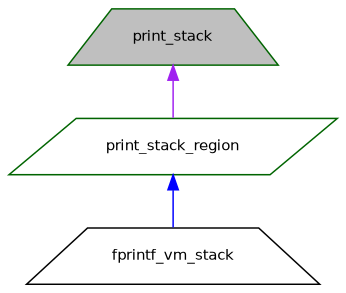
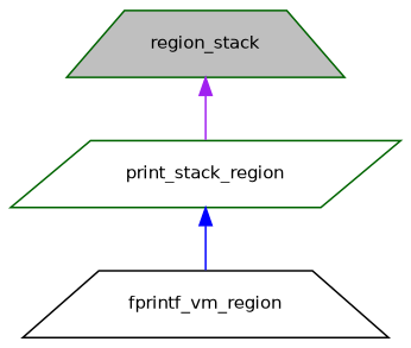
  digraph {
    rankdir=TB
    node [color=darkgreen fillcolor=white fontname=Helvetica fontsize=10 shape=trapezium style=filled]
    edge [dir=back fontname=Helvetica fontsize=10 labelfontname=Helvetica labelfontsize=10 style=solid]
-   n1 [fillcolor=grey75 fontcolor=black height=0.2 label=print_stack width=0.4]
+   n1 [fillcolor=grey75 fontcolor=black height=0.2 label=region_stack width=0.4]
    n2 [height=0.2 label=print_stack_region shape=parallelogram width=0.4]
-   n3 [color=black height=0.2 label=fprintf_vm_stack width=0.4]
+   n3 [color=black height=0.2 label=fprintf_vm_region width=0.4]
    n1 -> n2 [color=purple]
    n2 -> n3 [color=blue]
  }
